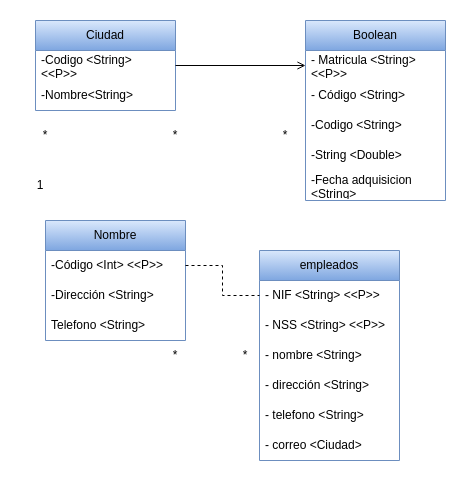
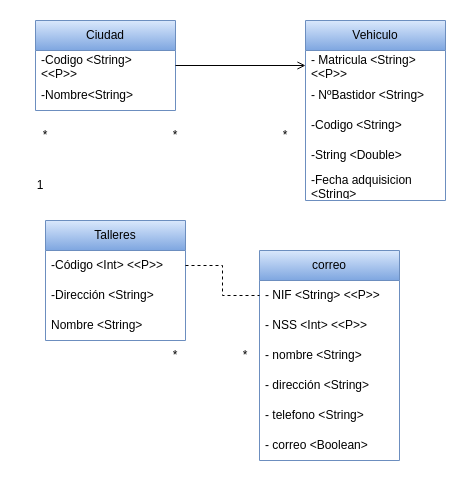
  <mxCell id="0" />
  <mxCell id="1" parent="0" />
  <mxCell id="2" value="Ciudad" style="swimlane;fontStyle=0;childLayout=stackLayout;horizontal=1;startSize=30;horizontalStack=0;resizeParent=1;resizeParentMax=0;resizeLast=0;collapsible=1;marginBottom=0;whiteSpace=wrap;html=1;fillColor=#dae8fc;gradientColor=#7ea6e0;strokeColor=#6c8ebf;" parent="1" vertex="1"><mxGeometry x="35" y="20" width="140" height="90" as="geometry" /></mxCell>
  <mxCell id="3" value="-Codigo &amp;lt;String&amp;gt; &amp;lt;&amp;lt;P&amp;gt;&amp;gt;" style="text;strokeColor=none;fillColor=none;align=left;verticalAlign=middle;spacingLeft=4;spacingRight=4;overflow=hidden;points=[[0,0.5],[1,0.5]];portConstraint=eastwest;rotatable=0;whiteSpace=wrap;html=1;" parent="2" vertex="1"><mxGeometry y="30" width="140" height="30" as="geometry" /></mxCell>
  <mxCell id="4" value="-Nombre&amp;lt;String&amp;gt;" style="text;strokeColor=none;fillColor=none;align=left;verticalAlign=middle;spacingLeft=4;spacingRight=4;overflow=hidden;points=[[0,0.5],[1,0.5]];portConstraint=eastwest;rotatable=0;whiteSpace=wrap;html=1;" parent="2" vertex="1"><mxGeometry y="60" width="140" height="30" as="geometry" /></mxCell>
- <mxCell id="5" value="Boolean" style="swimlane;fontStyle=0;childLayout=stackLayout;horizontal=1;startSize=30;horizontalStack=0;resizeParent=1;resizeParentMax=0;resizeLast=0;collapsible=1;marginBottom=0;whiteSpace=wrap;html=1;fillColor=#dae8fc;gradientColor=#7ea6e0;strokeColor=#6c8ebf;" parent="1" vertex="1"><mxGeometry x="305" y="20" width="140" height="180" as="geometry"><mxRectangle x="320" y="250" width="90" height="30" as="alternateBounds" /></mxGeometry></mxCell>
+ <mxCell id="5" value="Vehiculo" style="swimlane;fontStyle=0;childLayout=stackLayout;horizontal=1;startSize=30;horizontalStack=0;resizeParent=1;resizeParentMax=0;resizeLast=0;collapsible=1;marginBottom=0;whiteSpace=wrap;html=1;fillColor=#dae8fc;gradientColor=#7ea6e0;strokeColor=#6c8ebf;" parent="1" vertex="1"><mxGeometry x="305" y="20" width="140" height="180" as="geometry"><mxRectangle x="320" y="250" width="90" height="30" as="alternateBounds" /></mxGeometry></mxCell>
  <mxCell id="6" value="- Matricula &amp;lt;String&amp;gt; &amp;lt;&amp;lt;P&amp;gt;&amp;gt;" style="text;strokeColor=none;fillColor=none;align=left;verticalAlign=middle;spacingLeft=4;spacingRight=4;overflow=hidden;points=[[0,0.5],[1,0.5]];portConstraint=eastwest;rotatable=0;whiteSpace=wrap;html=1;" parent="5" vertex="1"><mxGeometry y="30" width="140" height="30" as="geometry" /></mxCell>
- <mxCell id="7" value="- Código &amp;lt;String&amp;gt;" style="text;strokeColor=none;fillColor=none;align=left;verticalAlign=middle;spacingLeft=4;spacingRight=4;overflow=hidden;points=[[0,0.5],[1,0.5]];portConstraint=eastwest;rotatable=0;whiteSpace=wrap;html=1;" parent="5" vertex="1"><mxGeometry y="60" width="140" height="30" as="geometry" /></mxCell>
+ <mxCell id="7" value="- NºBastidor &amp;lt;String&amp;gt;" style="text;strokeColor=none;fillColor=none;align=left;verticalAlign=middle;spacingLeft=4;spacingRight=4;overflow=hidden;points=[[0,0.5],[1,0.5]];portConstraint=eastwest;rotatable=0;whiteSpace=wrap;html=1;" parent="5" vertex="1"><mxGeometry y="60" width="140" height="30" as="geometry" /></mxCell>
  <mxCell id="8" value="-Codigo &amp;lt;String&amp;gt;" style="text;strokeColor=none;fillColor=none;align=left;verticalAlign=middle;spacingLeft=4;spacingRight=4;overflow=hidden;points=[[0,0.5],[1,0.5]];portConstraint=eastwest;rotatable=0;whiteSpace=wrap;html=1;" parent="5" vertex="1"><mxGeometry y="90" width="140" height="30" as="geometry" /></mxCell>
  <mxCell id="9" value="-String &amp;lt;Double&amp;gt;" style="text;strokeColor=none;fillColor=none;align=left;verticalAlign=middle;spacingLeft=4;spacingRight=4;overflow=hidden;points=[[0,0.5],[1,0.5]];portConstraint=eastwest;rotatable=0;whiteSpace=wrap;html=1;" parent="5" vertex="1"><mxGeometry y="120" width="140" height="30" as="geometry" /></mxCell>
  <mxCell id="10" value="-Fecha adquisicion &amp;lt;String&amp;gt;" style="text;strokeColor=none;fillColor=none;align=left;verticalAlign=middle;spacingLeft=4;spacingRight=4;overflow=hidden;points=[[0,0.5],[1,0.5]];portConstraint=eastwest;rotatable=0;whiteSpace=wrap;html=1;" parent="5" vertex="1"><mxGeometry y="150" width="140" height="30" as="geometry" /></mxCell>
- <mxCell id="11" value="Nombre" style="swimlane;fontStyle=0;childLayout=stackLayout;horizontal=1;startSize=30;horizontalStack=0;resizeParent=1;resizeParentMax=0;resizeLast=0;collapsible=1;marginBottom=0;whiteSpace=wrap;html=1;fillColor=#dae8fc;gradientColor=#7ea6e0;strokeColor=#6c8ebf;" parent="1" vertex="1"><mxGeometry x="45" y="220" width="140" height="120" as="geometry" /></mxCell>
+ <mxCell id="11" value="Talleres" style="swimlane;fontStyle=0;childLayout=stackLayout;horizontal=1;startSize=30;horizontalStack=0;resizeParent=1;resizeParentMax=0;resizeLast=0;collapsible=1;marginBottom=0;whiteSpace=wrap;html=1;fillColor=#dae8fc;gradientColor=#7ea6e0;strokeColor=#6c8ebf;" parent="1" vertex="1"><mxGeometry x="45" y="220" width="140" height="120" as="geometry" /></mxCell>
  <mxCell id="12" value="-Código &amp;lt;Int&amp;gt; &amp;lt;&amp;lt;P&amp;gt;&amp;gt;" style="text;strokeColor=none;fillColor=none;align=left;verticalAlign=middle;spacingLeft=4;spacingRight=4;overflow=hidden;points=[[0,0.5],[1,0.5]];portConstraint=eastwest;rotatable=0;whiteSpace=wrap;html=1;" parent="11" vertex="1"><mxGeometry y="30" width="140" height="30" as="geometry" /></mxCell>
  <mxCell id="13" value="-Dirección &amp;lt;String&amp;gt;" style="text;strokeColor=none;fillColor=none;align=left;verticalAlign=middle;spacingLeft=4;spacingRight=4;overflow=hidden;points=[[0,0.5],[1,0.5]];portConstraint=eastwest;rotatable=0;whiteSpace=wrap;html=1;" parent="11" vertex="1"><mxGeometry y="60" width="140" height="30" as="geometry" /></mxCell>
- <mxCell id="14" value="Telefono &amp;lt;String&amp;gt;" style="text;strokeColor=none;fillColor=none;align=left;verticalAlign=middle;spacingLeft=4;spacingRight=4;overflow=hidden;points=[[0,0.5],[1,0.5]];portConstraint=eastwest;rotatable=0;whiteSpace=wrap;html=1;" parent="11" vertex="1"><mxGeometry y="90" width="140" height="30" as="geometry" /></mxCell>
- <mxCell id="15" value="empleados" style="swimlane;fontStyle=0;childLayout=stackLayout;horizontal=1;startSize=30;horizontalStack=0;resizeParent=1;resizeParentMax=0;resizeLast=0;collapsible=1;marginBottom=0;whiteSpace=wrap;html=1;fillColor=#dae8fc;gradientColor=#7ea6e0;strokeColor=#6c8ebf;" parent="1" vertex="1"><mxGeometry x="259" y="250" width="140" height="210" as="geometry" /></mxCell>
+ <mxCell id="14" value="Nombre &amp;lt;String&amp;gt;" style="text;strokeColor=none;fillColor=none;align=left;verticalAlign=middle;spacingLeft=4;spacingRight=4;overflow=hidden;points=[[0,0.5],[1,0.5]];portConstraint=eastwest;rotatable=0;whiteSpace=wrap;html=1;" parent="11" vertex="1"><mxGeometry y="90" width="140" height="30" as="geometry" /></mxCell>
+ <mxCell id="15" value="correo" style="swimlane;fontStyle=0;childLayout=stackLayout;horizontal=1;startSize=30;horizontalStack=0;resizeParent=1;resizeParentMax=0;resizeLast=0;collapsible=1;marginBottom=0;whiteSpace=wrap;html=1;fillColor=#dae8fc;gradientColor=#7ea6e0;strokeColor=#6c8ebf;" parent="1" vertex="1"><mxGeometry x="259" y="250" width="140" height="210" as="geometry" /></mxCell>
  <mxCell id="16" value="- NIF &amp;lt;String&amp;gt; &amp;lt;&amp;lt;P&amp;gt;&amp;gt;" style="text;strokeColor=none;fillColor=none;align=left;verticalAlign=middle;spacingLeft=4;spacingRight=4;overflow=hidden;points=[[0,0.5],[1,0.5]];portConstraint=eastwest;rotatable=0;whiteSpace=wrap;html=1;" parent="15" vertex="1"><mxGeometry y="30" width="140" height="30" as="geometry" /></mxCell>
- <mxCell id="17" value="- NSS &amp;lt;String&amp;gt; &amp;lt;&amp;lt;P&amp;gt;&amp;gt;" style="text;strokeColor=none;fillColor=none;align=left;verticalAlign=middle;spacingLeft=4;spacingRight=4;overflow=hidden;points=[[0,0.5],[1,0.5]];portConstraint=eastwest;rotatable=0;whiteSpace=wrap;html=1;" parent="15" vertex="1"><mxGeometry y="60" width="140" height="30" as="geometry" /></mxCell>
+ <mxCell id="17" value="- NSS &amp;lt;Int&amp;gt; &amp;lt;&amp;lt;P&amp;gt;&amp;gt;" style="text;strokeColor=none;fillColor=none;align=left;verticalAlign=middle;spacingLeft=4;spacingRight=4;overflow=hidden;points=[[0,0.5],[1,0.5]];portConstraint=eastwest;rotatable=0;whiteSpace=wrap;html=1;" parent="15" vertex="1"><mxGeometry y="60" width="140" height="30" as="geometry" /></mxCell>
  <mxCell id="18" value="- nombre &amp;lt;String&amp;gt;" style="text;strokeColor=none;fillColor=none;align=left;verticalAlign=middle;spacingLeft=4;spacingRight=4;overflow=hidden;points=[[0,0.5],[1,0.5]];portConstraint=eastwest;rotatable=0;whiteSpace=wrap;html=1;" parent="15" vertex="1"><mxGeometry y="90" width="140" height="30" as="geometry" /></mxCell>
  <mxCell id="19" value="- dirección &amp;lt;String&amp;gt;" style="text;strokeColor=none;fillColor=none;align=left;verticalAlign=middle;spacingLeft=4;spacingRight=4;overflow=hidden;points=[[0,0.5],[1,0.5]];portConstraint=eastwest;rotatable=0;whiteSpace=wrap;html=1;" parent="15" vertex="1"><mxGeometry y="120" width="140" height="30" as="geometry" /></mxCell>
  <mxCell id="20" value="- telefono &amp;lt;String&amp;gt;" style="text;strokeColor=none;fillColor=none;align=left;verticalAlign=middle;spacingLeft=4;spacingRight=4;overflow=hidden;points=[[0,0.5],[1,0.5]];portConstraint=eastwest;rotatable=0;whiteSpace=wrap;html=1;" parent="15" vertex="1"><mxGeometry y="150" width="140" height="30" as="geometry" /></mxCell>
- <mxCell id="21" value="- correo &amp;lt;Ciudad&amp;gt;" style="text;strokeColor=none;fillColor=none;align=left;verticalAlign=middle;spacingLeft=4;spacingRight=4;overflow=hidden;points=[[0,0.5],[1,0.5]];portConstraint=eastwest;rotatable=0;whiteSpace=wrap;html=1;" parent="15" vertex="1"><mxGeometry y="180" width="140" height="30" as="geometry" /></mxCell>
+ <mxCell id="21" value="- correo &amp;lt;Boolean&amp;gt;" style="text;strokeColor=none;fillColor=none;align=left;verticalAlign=middle;spacingLeft=4;spacingRight=4;overflow=hidden;points=[[0,0.5],[1,0.5]];portConstraint=eastwest;rotatable=0;whiteSpace=wrap;html=1;" parent="15" vertex="1"><mxGeometry y="180" width="140" height="30" as="geometry" /></mxCell>
  <mxCell id="22" style="edgeStyle=orthogonalEdgeStyle;rounded=0;orthogonalLoop=1;jettySize=auto;html=1;endArrow=open;endFill=0;" parent="1" source="3" target="6" edge="1"><mxGeometry relative="1" as="geometry" /></mxCell>
  <mxCell id="23" style="edgeStyle=orthogonalEdgeStyle;rounded=0;orthogonalLoop=1;jettySize=auto;html=1;entryX=0;entryY=0.5;entryDx=0;entryDy=0;endArrow=none;endFill=0;dashed=1;" parent="1" source="12" target="16" edge="1"><mxGeometry relative="1" as="geometry" /></mxCell>
  <mxCell id="24" value="*" style="text;html=1;strokeColor=none;fillColor=none;align=center;verticalAlign=middle;whiteSpace=wrap;rounded=0;" parent="1" vertex="1"><mxGeometry x="145" y="120" width="60" height="30" as="geometry" /></mxCell>
  <mxCell id="25" value="*" style="text;html=1;strokeColor=none;fillColor=none;align=center;verticalAlign=middle;whiteSpace=wrap;rounded=0;" parent="1" vertex="1"><mxGeometry x="255" y="120" width="60" height="30" as="geometry" /></mxCell>
  <mxCell id="26" value="*" style="text;html=1;strokeColor=none;fillColor=none;align=center;verticalAlign=middle;whiteSpace=wrap;rounded=0;" parent="1" vertex="1"><mxGeometry x="25" y="120" width="40" height="30" as="geometry" /></mxCell>
  <mxCell id="27" value="1" style="text;html=1;strokeColor=none;fillColor=none;align=center;verticalAlign=middle;whiteSpace=wrap;rounded=0;" parent="1" vertex="1"><mxGeometry x="20" y="170" width="40" height="30" as="geometry" /></mxCell>
  <mxCell id="28" value="*" style="text;html=1;strokeColor=none;fillColor=none;align=center;verticalAlign=middle;whiteSpace=wrap;rounded=0;" parent="1" vertex="1"><mxGeometry x="215" y="340" width="60" height="30" as="geometry" /></mxCell>
  <mxCell id="29" value="*" style="text;html=1;strokeColor=none;fillColor=none;align=center;verticalAlign=middle;whiteSpace=wrap;rounded=0;" parent="1" vertex="1"><mxGeometry x="145" y="340" width="60" height="30" as="geometry" /></mxCell>
